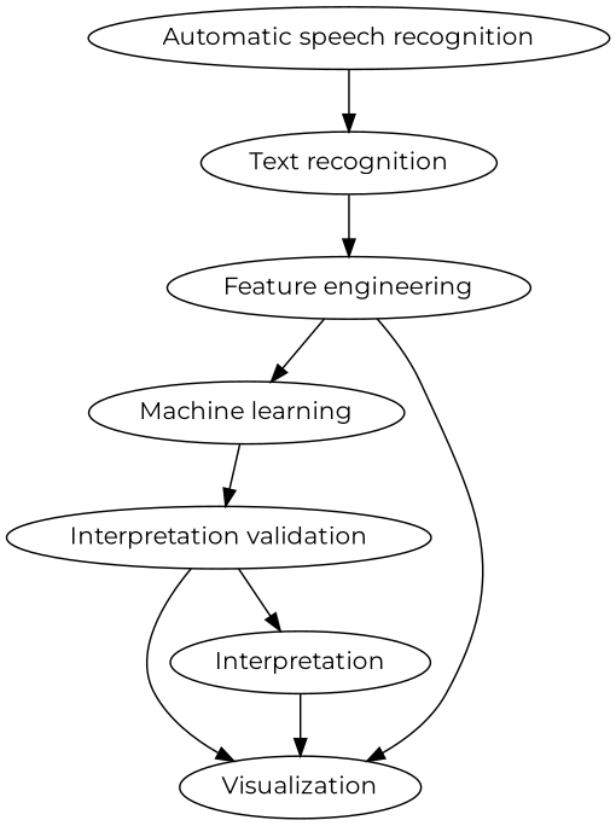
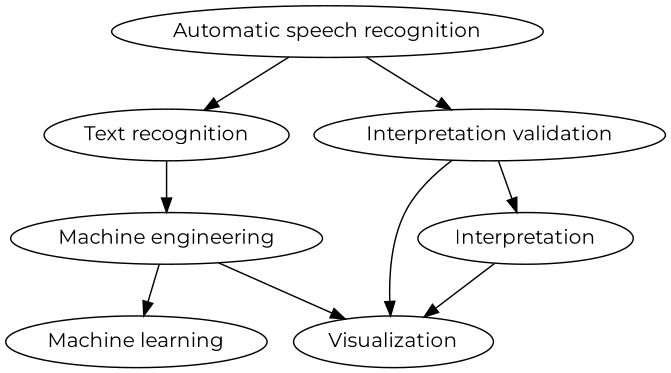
  digraph {
    fontname=Montserrat
    node [fontname=Montserrat]
    edge [fontname=Montserrat]
    n1 [label="Text recognition"]
    "Automatic speech recognition"
-   "Feature engineering"
+   "Feature engineering" [label="Machine engineering"]
    "Machine learning"
    Visualization
    n6 [label="Interpretation validation"]
    Interpretation
    n1 -> "Feature engineering"
    "Automatic speech recognition" -> n1
    "Feature engineering" -> "Machine learning"
    "Feature engineering" -> Visualization
-   "Machine learning" -> n6
+   "Automatic speech recognition" -> n6
    n6 -> Visualization
    n6 -> Interpretation
    Interpretation -> Visualization
  }
